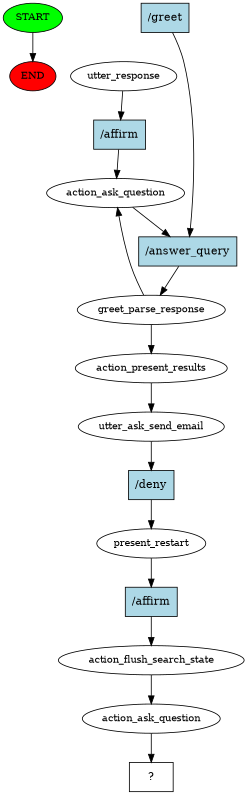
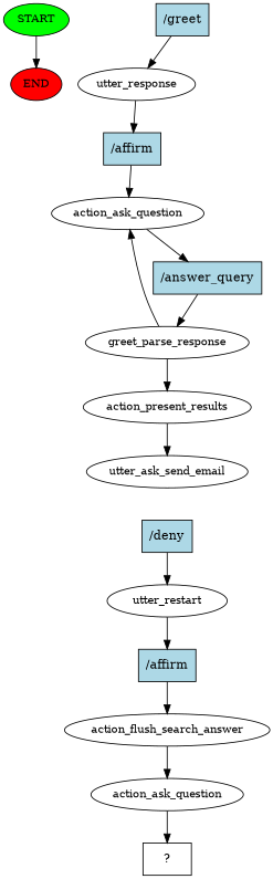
  digraph {
    node [fontsize=12]
    n1 [fillcolor=green label=START style=filled]
    n2 [fillcolor=red label=END style=filled]
    n3 [fillcolor=lightblue label="/greet" shape=rect style=filled fontsize=""]
    n4 [label=utter_response]
    n5 [fillcolor=lightblue label="/affirm" shape=rect style=filled fontsize=""]
    n6 [label=action_ask_question]
    n7 [fillcolor=lightblue label="/answer_query" shape=rect style=filled fontsize=""]
    n8 [label=greet_parse_response]
    n9 [label=action_present_results]
    n10 [label=utter_ask_send_email]
    n11 [fillcolor=lightblue label="/deny" shape=rect style=filled fontsize=""]
-   n12 [label=present_restart]
+   n12 [label=utter_restart]
    n13 [fillcolor=lightblue label="/affirm" shape=rect style=filled fontsize=""]
-   n14 [label=action_flush_search_state]
+   n14 [label=action_flush_search_answer]
    n15 [label=action_ask_question]
    n16 [label="  ?  " shape=rect fontsize=""]
    n1 -> n2
-   n3 -> n7
+   n3 -> n4
    n4 -> n5
    n5 -> n6
    n6 -> n7
    n7 -> n8
    n8 -> n6
    n8 -> n9
    n9 -> n10
-   n10 -> n11
    n11 -> n12
    n12 -> n13
    n13 -> n14
    n14 -> n15
    n15 -> n16
  }
